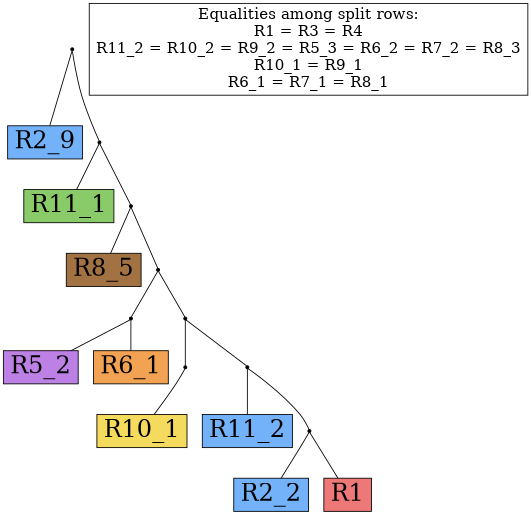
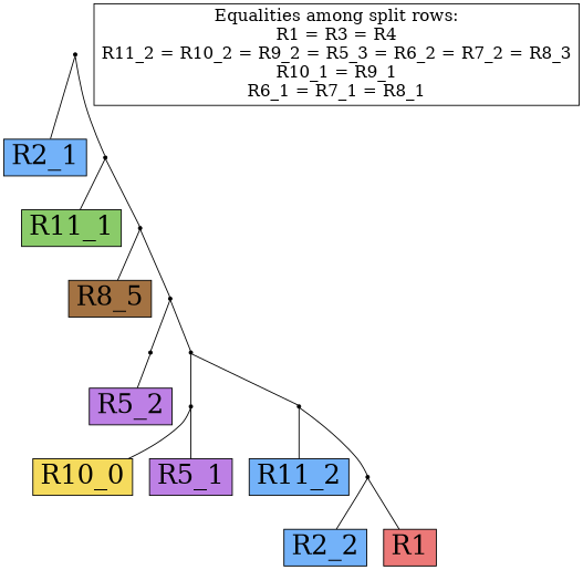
  digraph {
    node [fillcolor=black fontsize=28 shape=box style=filled]
    edge [arrowhead=none]
-   n1 [fillcolor="#73B2F9" label=R2_9]
+   n1 [fillcolor="#73B2F9" label=R2_1]
    n2 [fillcolor="#73B2F9" label=R2_2]
    n3 [fillcolor="#EC7877" label=R1]
    n4 [fillcolor="#8ACB69" label=R11_1]
    n5 [fillcolor="#73B2F9" label=R11_2]
-   n6 [fillcolor="#F5DB5D" label=R10_1]
+   n6 [fillcolor="#F5DB5D" label=R10_0]
+   n7 [fillcolor="#BD80E5" label=R5_1]
    n8 [fillcolor="#BD80E5" label=R5_2]
-   n9 [fillcolor="#F2A253" label=R6_1]
    n10 [fillcolor="#A37242" label=R8_5]
    n11 [fontsize=18 label="Equalities among split rows:\nR1 = R3 = R4\nR11_2 = R10_2 = R9_2 = R5_3 = R6_2 = R7_2 = R8_3\nR10_1 = R9_1\nR6_1 = R7_1 = R8_1\n" fillcolor="" style=""]
    Int0 [shape=point fontsize=""]
    Int1 [shape=point fontsize=""]
    Int2 [shape=point fontsize=""]
    Int3 [shape=point fontsize=""]
    Int4 [shape=point fontsize=""]
    Int5 [shape=point fontsize=""]
    Int6 [shape=point fontsize=""]
    Int7 [shape=point fontsize=""]
    Int8 [shape=point fontsize=""]
    Int0 -> n2
    Int0 -> n3
    Int1 -> n8
-   Int1 -> n9
    Int2 -> n6
+   Int2 -> n7
    Int3 -> n5
    Int3 -> Int0
    Int4 -> Int2
    Int4 -> Int3
    Int5 -> Int1
    Int5 -> Int4
    Int6 -> n10
    Int6 -> Int5
    Int7 -> n4
    Int7 -> Int6
    Int8 -> n1
    Int8 -> Int7
  }
